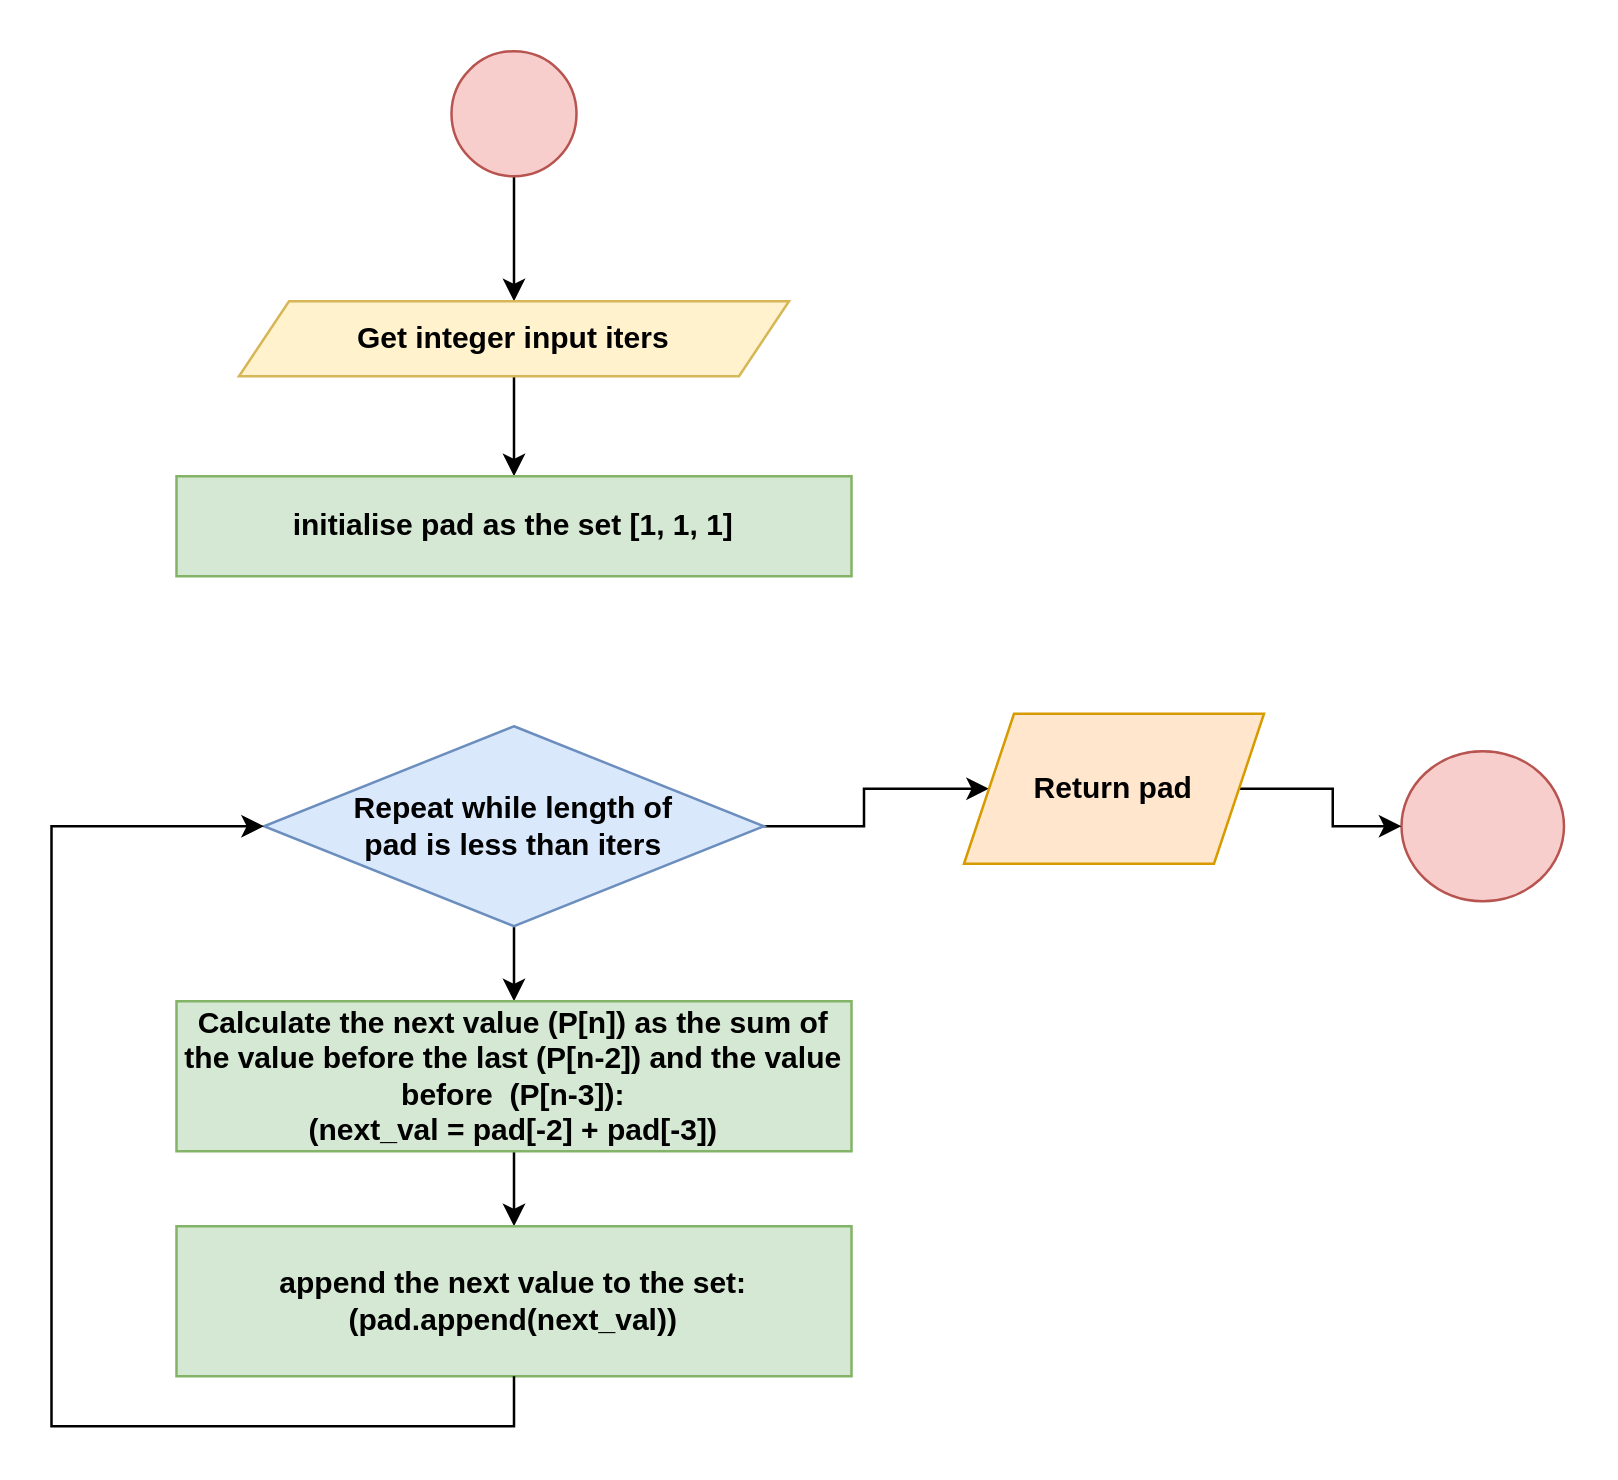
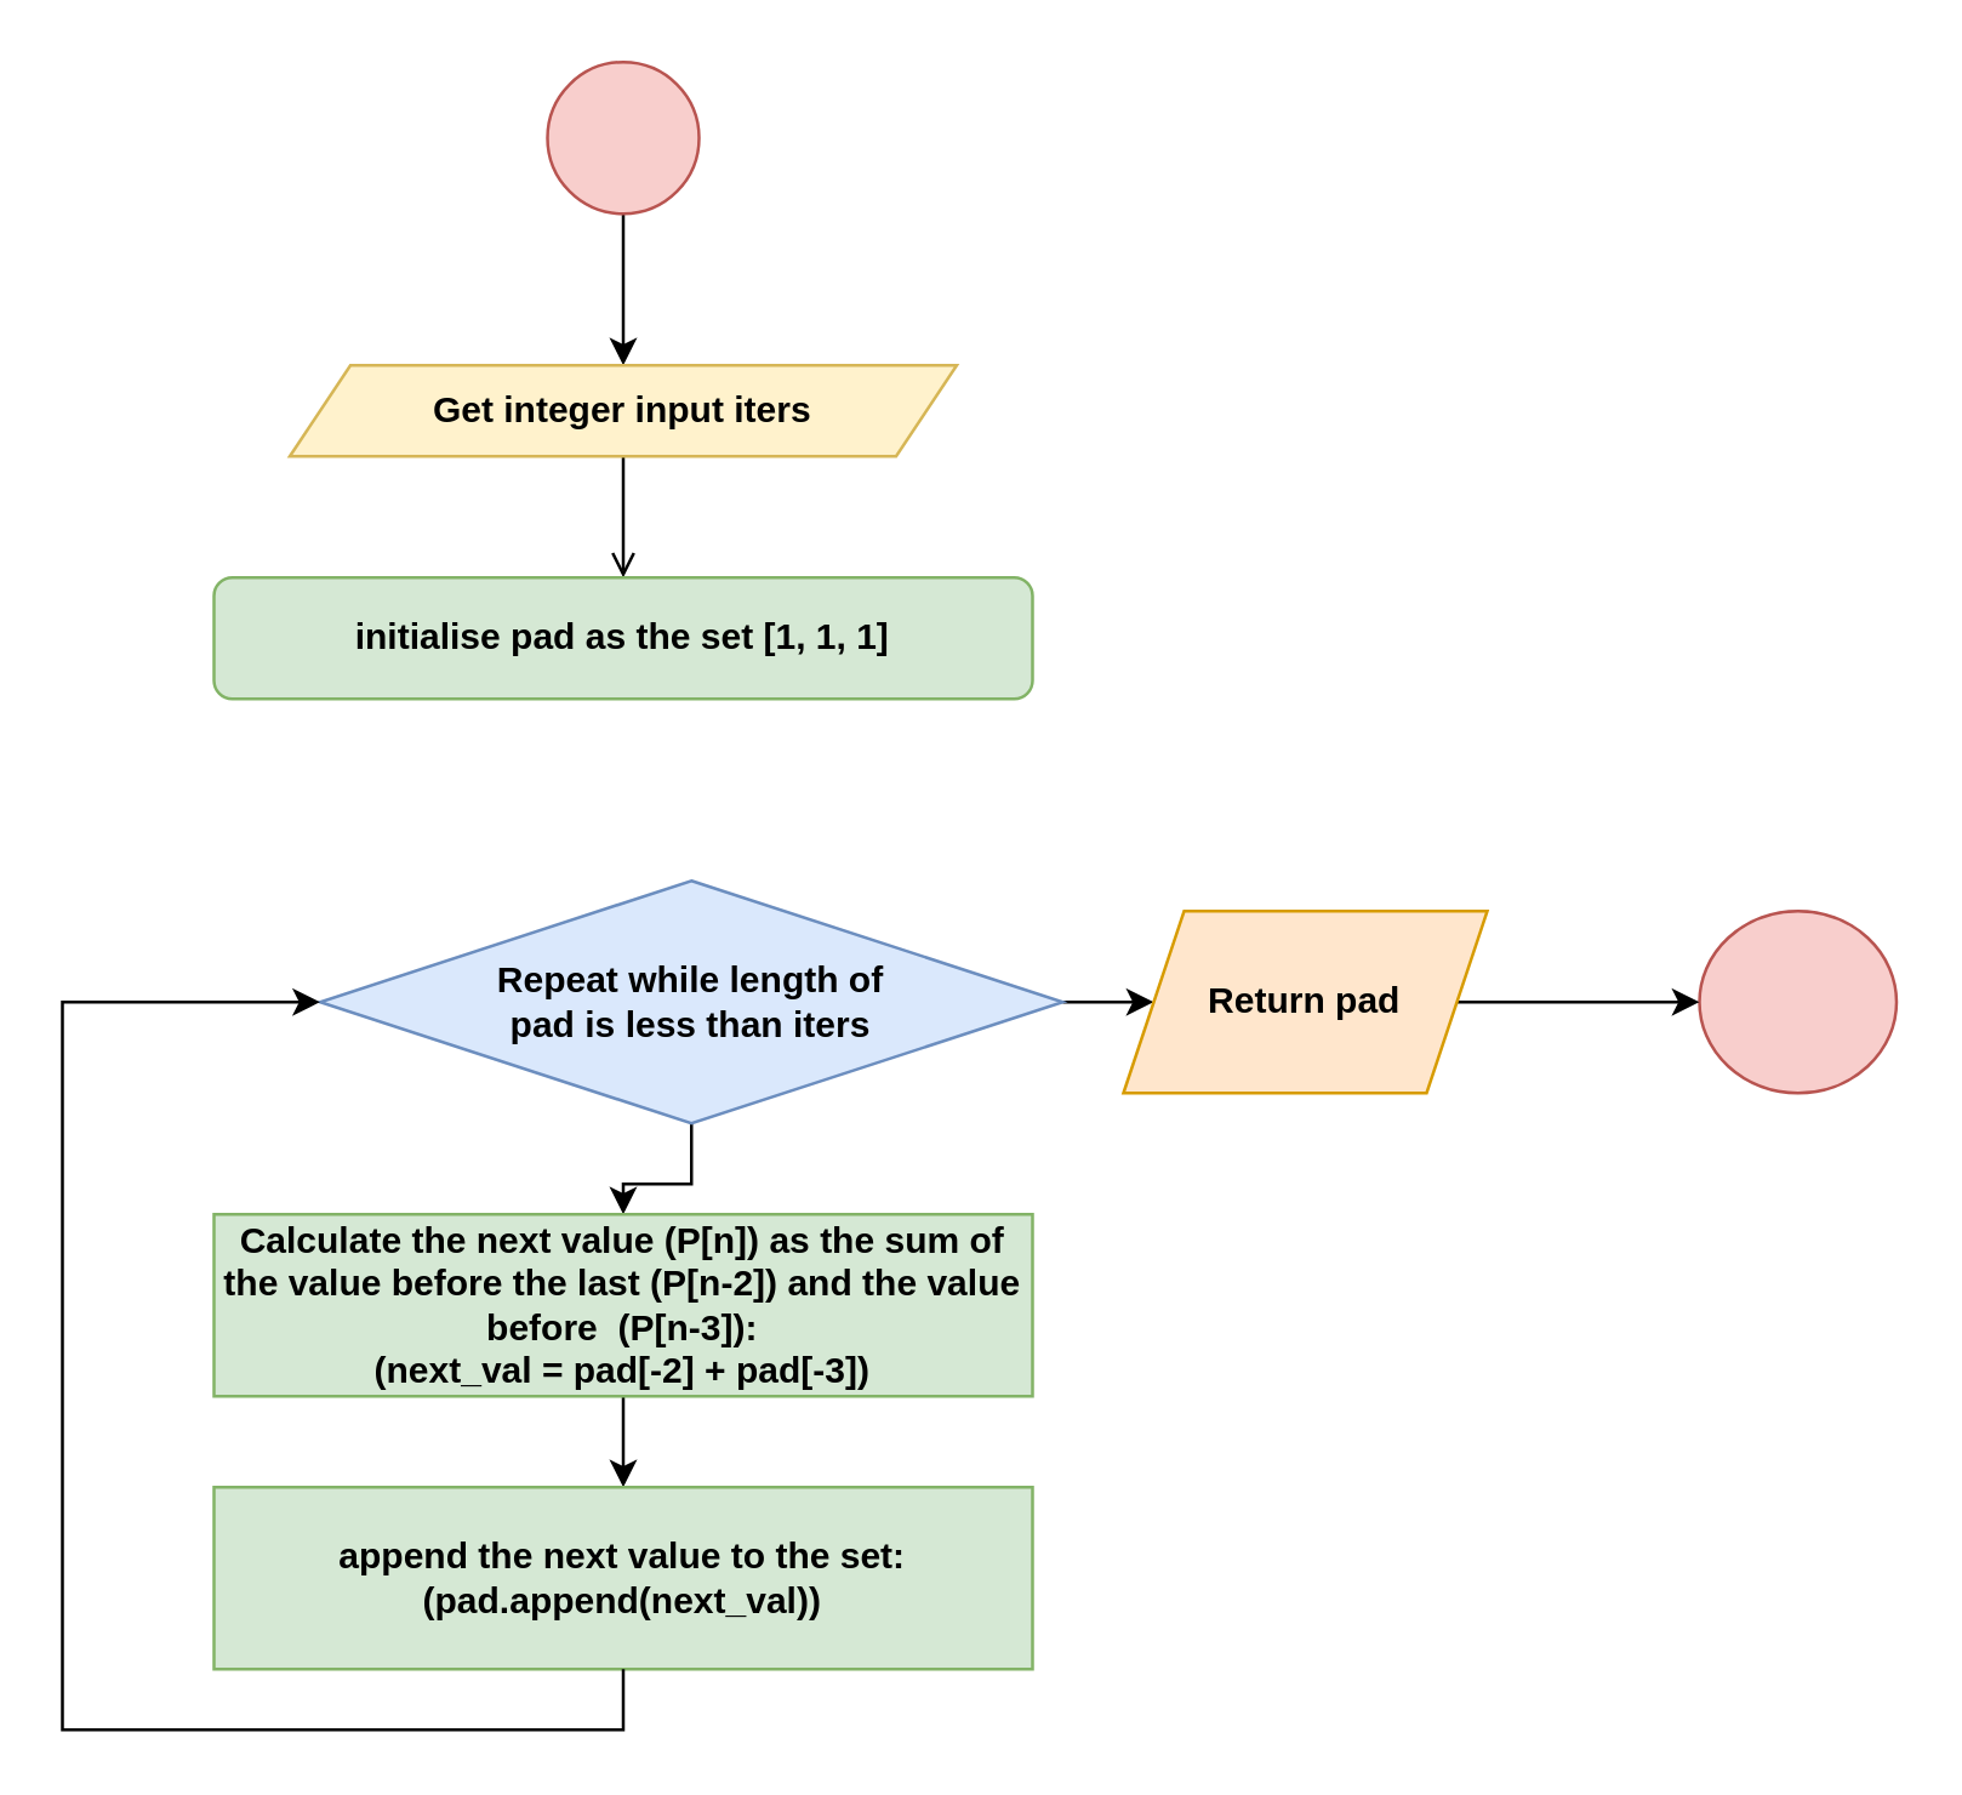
  <mxCell id="0" />
  <mxCell id="1" parent="0" />
  <mxCell id="2" value="" style="edgeStyle=orthogonalEdgeStyle;rounded=0;orthogonalLoop=1;jettySize=auto;html=1;" edge="1" parent="1" source="3" target="5"><mxGeometry relative="1" as="geometry" /></mxCell>
  <mxCell id="3" value="" style="ellipse;whiteSpace=wrap;html=1;aspect=fixed;fillColor=#f8cecc;strokeColor=#b85450;" vertex="1" parent="1"><mxGeometry x="180" y="20" width="50" height="50" as="geometry" /></mxCell>
- <mxCell id="4" value="" style="edgeStyle=orthogonalEdgeStyle;rounded=0;orthogonalLoop=1;jettySize=auto;html=1;entryX=0.5;entryY=0;entryDx=0;entryDy=0;" edge="1" parent="1" source="5" target="13"><mxGeometry relative="1" as="geometry"><mxPoint x="195" y="190" as="targetPoint" /></mxGeometry></mxCell>
+ <mxCell id="4" value="" style="edgeStyle=orthogonalEdgeStyle;rounded=0;orthogonalLoop=1;jettySize=auto;html=1;entryX=0.5;entryY=0;entryDx=0;entryDy=0;endArrow=open;" edge="1" parent="1" source="5" target="13"><mxGeometry relative="1" as="geometry"><mxPoint x="195" y="190" as="targetPoint" /></mxGeometry></mxCell>
  <mxCell id="5" value="Get integer input iters" style="shape=parallelogram;perimeter=parallelogramPerimeter;whiteSpace=wrap;html=1;fixedSize=1;fillColor=#fff2cc;strokeColor=#d6b656;fontStyle=1" vertex="1" parent="1"><mxGeometry x="95" y="120" width="220" height="30" as="geometry" /></mxCell>
  <mxCell id="6" value="" style="edgeStyle=orthogonalEdgeStyle;rounded=0;orthogonalLoop=1;jettySize=auto;html=1;" edge="1" parent="1" source="8" target="10"><mxGeometry relative="1" as="geometry" /></mxCell>
  <mxCell id="7" value="" style="edgeStyle=orthogonalEdgeStyle;rounded=0;orthogonalLoop=1;jettySize=auto;html=1;" edge="1" parent="1" source="8" target="16"><mxGeometry relative="1" as="geometry" /></mxCell>
- <mxCell id="8" value="Repeat while length of &lt;br&gt;pad&amp;nbsp;is less than iters" style="rhombus;whiteSpace=wrap;html=1;fillColor=#dae8fc;strokeColor=#6c8ebf;fontStyle=1" vertex="1" parent="1"><mxGeometry x="105" y="290" width="200" height="80" as="geometry" /></mxCell>
+ <mxCell id="8" value="Repeat while length of &lt;br&gt;pad&amp;nbsp;is less than iters" style="rhombus;whiteSpace=wrap;html=1;fillColor=#dae8fc;strokeColor=#6c8ebf;fontStyle=1" vertex="1" parent="1"><mxGeometry x="105" y="290" width="245" height="80" as="geometry" /></mxCell>
  <mxCell id="9" value="" style="edgeStyle=orthogonalEdgeStyle;rounded=0;orthogonalLoop=1;jettySize=auto;html=1;" edge="1" parent="1" source="10" target="11"><mxGeometry relative="1" as="geometry" /></mxCell>
  <mxCell id="10" value="Calculate the next value (P[n]) as the sum of the value before the last (P[n-2]) and the value before&amp;nbsp; (P[n-3]):&lt;br&gt;(next_val = pad[-2] + pad[-3])" style="rounded=0;whiteSpace=wrap;html=1;fillColor=#d5e8d4;strokeColor=#82b366;fontStyle=1" vertex="1" parent="1"><mxGeometry x="70" y="400" width="270" height="60" as="geometry" /></mxCell>
  <mxCell id="11" value="append the next value to the set:&lt;br&gt;(pad.append(next_val))" style="rounded=0;whiteSpace=wrap;html=1;fillColor=#d5e8d4;strokeColor=#82b366;fontStyle=1" vertex="1" parent="1"><mxGeometry x="70" y="490" width="270" height="60" as="geometry" /></mxCell>
  <mxCell id="12" value="" style="endArrow=classic;html=1;rounded=0;exitX=0.5;exitY=1;exitDx=0;exitDy=0;entryX=0;entryY=0.5;entryDx=0;entryDy=0;edgeStyle=orthogonalEdgeStyle;" edge="1" parent="1" source="11" target="8"><mxGeometry width="50" height="50" relative="1" as="geometry"><mxPoint x="320" y="800" as="sourcePoint" /><mxPoint x="50" y="610" as="targetPoint" /><Array as="points"><mxPoint x="205" y="570" /><mxPoint x="20" y="570" /><mxPoint x="20" y="330" /></Array></mxGeometry></mxCell>
- <mxCell id="13" value="initialise pad as the set [1, 1, 1]" style="rounded=0;whiteSpace=wrap;html=1;fillColor=#d5e8d4;strokeColor=#82b366;fontStyle=1" vertex="1" parent="1"><mxGeometry x="70" y="190" width="270" height="40" as="geometry" /></mxCell>
+ <mxCell id="13" value="initialise pad as the set [1, 1, 1]" style="whiteSpace=wrap;html=1;fillColor=#d5e8d4;strokeColor=#82b366;fontStyle=1;rounded=1;" vertex="1" parent="1"><mxGeometry x="70" y="190" width="270" height="40" as="geometry" /></mxCell>
  <mxCell id="14" value="" style="ellipse;whiteSpace=wrap;html=1;fontStyle=1;strokeColor=#b85450;fillColor=#f8cecc;" vertex="1" parent="1"><mxGeometry x="560" y="300" width="65" height="60" as="geometry" /></mxCell>
  <mxCell id="15" value="" style="edgeStyle=orthogonalEdgeStyle;rounded=0;orthogonalLoop=1;jettySize=auto;html=1;" edge="1" parent="1" source="16" target="14"><mxGeometry relative="1" as="geometry" /></mxCell>
- <mxCell id="16" value="Return pad" style="shape=parallelogram;perimeter=parallelogramPerimeter;whiteSpace=wrap;html=1;fixedSize=1;fontStyle=1;strokeColor=#d79b00;fillColor=#ffe6cc;" vertex="1" parent="1"><mxGeometry x="385" y="285" width="120" height="60" as="geometry" /></mxCell>
+ <mxCell id="16" value="Return pad" style="shape=parallelogram;perimeter=parallelogramPerimeter;whiteSpace=wrap;html=1;fixedSize=1;fontStyle=1;strokeColor=#d79b00;fillColor=#ffe6cc;" vertex="1" parent="1"><mxGeometry x="370" y="300" width="120" height="60" as="geometry" /></mxCell>
